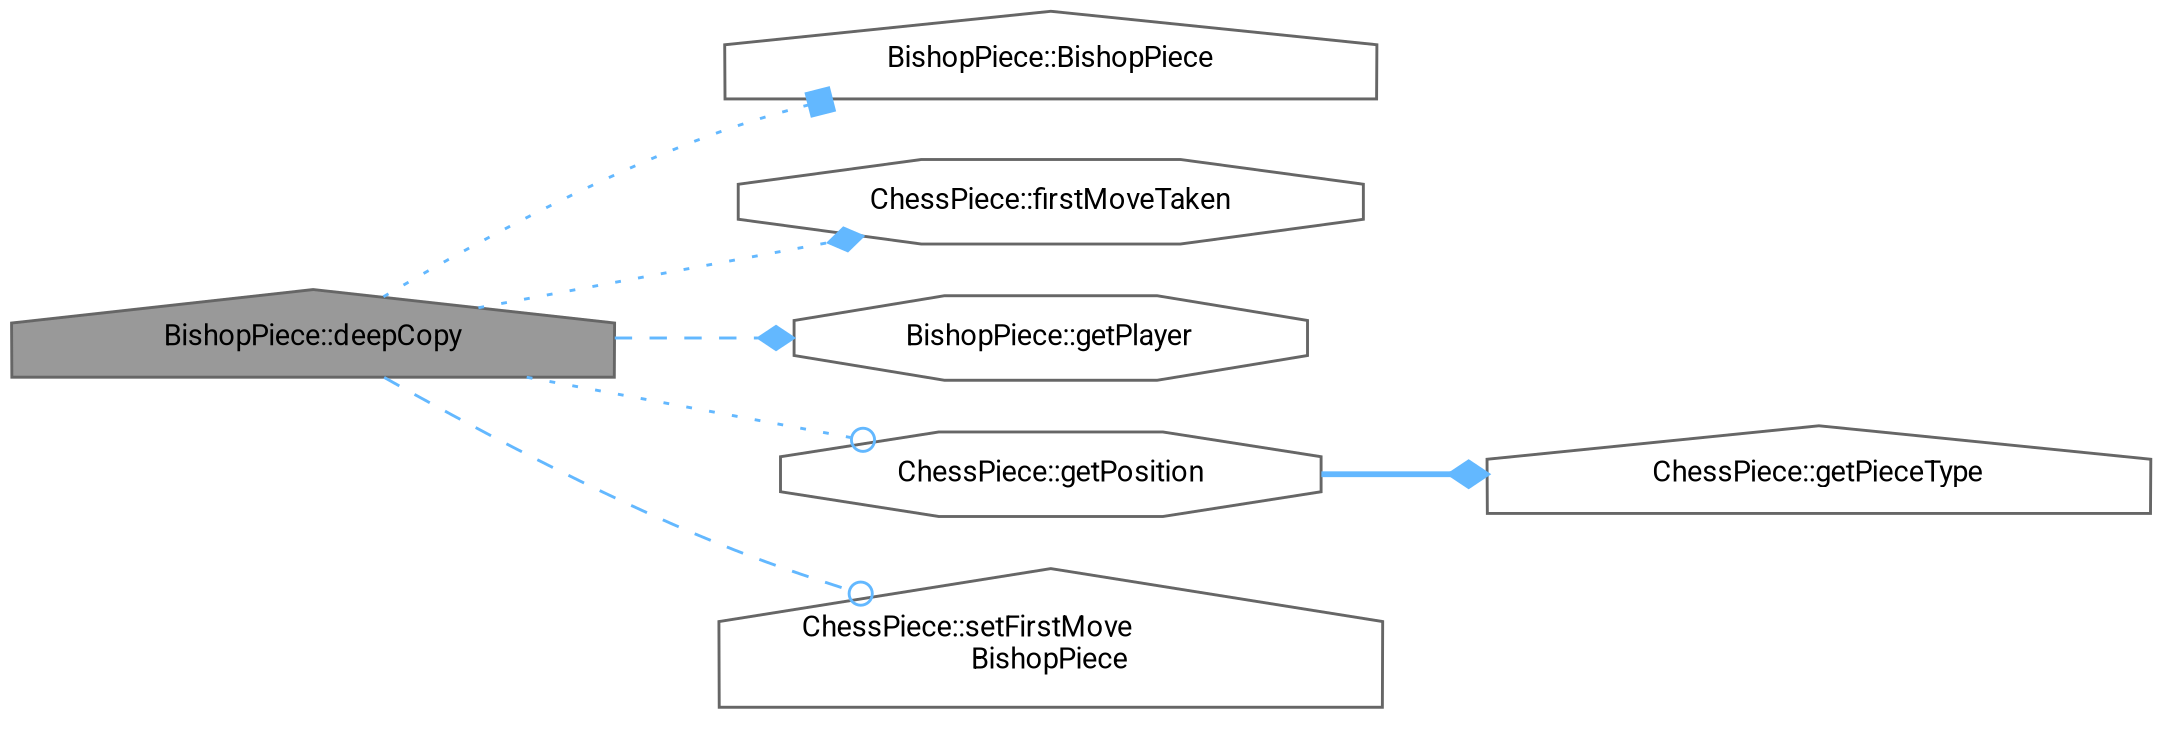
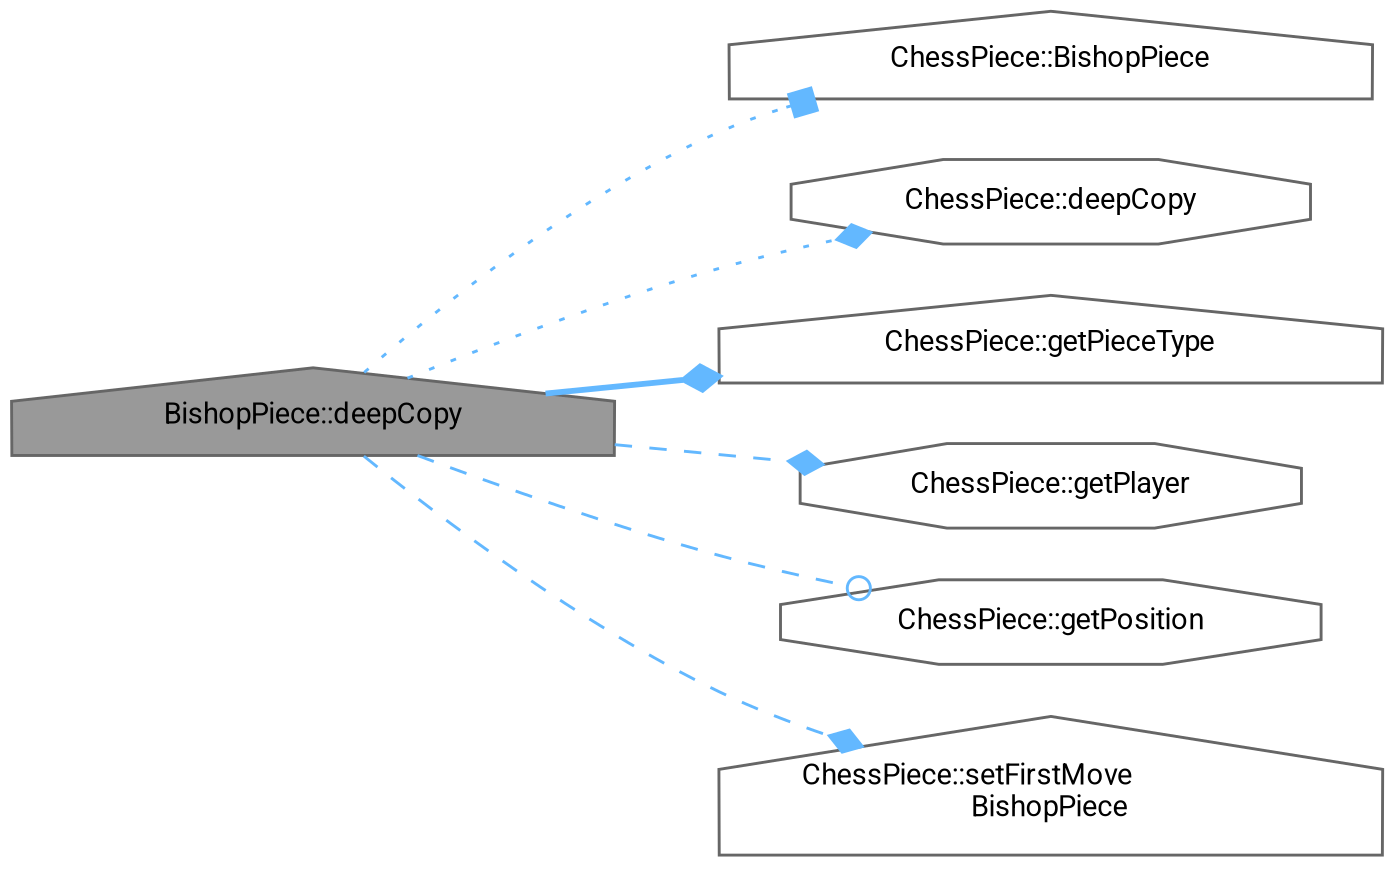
  digraph {
    fontname=Roboto
    rankdir=LR
    node [color=grey40 fillcolor=white fontname=Roboto fontsize=10 shape=house style=filled]
    edge [arrowhead=diamond color=steelblue1 fontname=Roboto fontsize=10 labelfontname=Helvetica labelfontsize=10 style=dotted]
    n1 [color=gray40 fillcolor=grey60 fontcolor=black height=0.2 label="BishopPiece::deepCopy" width=0.4]
-   n2 [height=0.2 label="BishopPiece::BishopPiece" width=0.4]
-   n3 [height=0.2 label="ChessPiece::firstMoveTaken" shape=octagon width=0.4]
+   n2 [height=0.2 label="ChessPiece::BishopPiece" width=0.4]
+   n3 [height=0.2 label="ChessPiece::deepCopy" shape=octagon width=0.4]
    n4 [height=0.2 label="ChessPiece::getPieceType" width=0.4]
-   n5 [height=0.2 label="BishopPiece::getPlayer" shape=octagon width=0.4]
+   n5 [height=0.2 label="ChessPiece::getPlayer" shape=octagon width=0.4]
    n6 [height=0.2 label="ChessPiece::getPosition" shape=octagon width=0.4]
    n7 [height=0.2 label="ChessPiece::setFirstMove\lBishopPiece" width=0.4]
    n1 -> n2 [arrowhead=box]
    n1 -> n3
-   n6 -> n4 [style=bold]
+   n1 -> n4 [style=bold]
    n1 -> n5 [style=dashed]
-   n1 -> n6 [arrowhead=odot]
-   n1 -> n7 [arrowhead=odot style=dashed]
+   n1 -> n6 [arrowhead=odot style=dashed]
+   n1 -> n7 [style=dashed]
  }
